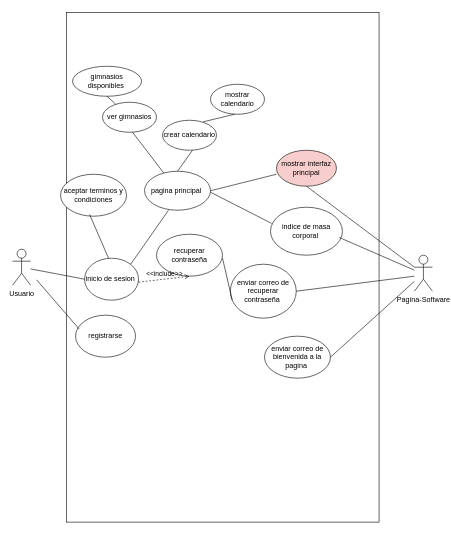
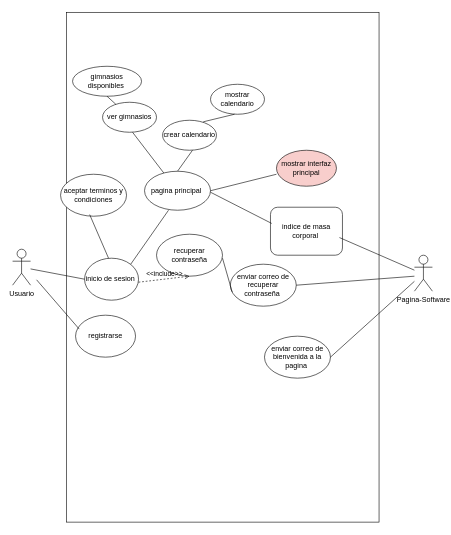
  <mxCell id="0" />
  <mxCell id="1" parent="0" />
  <mxCell id="2" value="" style="rounded=0;whiteSpace=wrap;html=1;" parent="1" vertex="1"><mxGeometry x="110" y="20" width="521" height="850" as="geometry" /></mxCell>
  <mxCell id="3" value="Usuario" style="shape=umlActor;verticalLabelPosition=bottom;verticalAlign=top;html=1;outlineConnect=0;" vertex="1" parent="1"><mxGeometry x="20" y="415" width="30" height="60" as="geometry" /></mxCell>
  <mxCell id="4" value="Pagina-Software" style="shape=umlActor;verticalLabelPosition=bottom;verticalAlign=top;html=1;outlineConnect=0;" vertex="1" parent="1"><mxGeometry x="690" y="425" width="30" height="60" as="geometry" /></mxCell>
  <mxCell id="5" value="inicio de sesion&amp;nbsp;" style="ellipse;whiteSpace=wrap;html=1;" vertex="1" parent="1"><mxGeometry x="140" y="430" width="90" height="70" as="geometry" /></mxCell>
  <mxCell id="6" value="registrarse" style="ellipse;whiteSpace=wrap;html=1;" vertex="1" parent="1"><mxGeometry x="125" y="525" width="100" height="70" as="geometry" /></mxCell>
  <mxCell id="7" value="recuperar contraseña" style="ellipse;whiteSpace=wrap;html=1;" vertex="1" parent="1"><mxGeometry x="260" y="390" width="110" height="70" as="geometry" /></mxCell>
  <mxCell id="8" value="aceptar terminos y condiciones" style="ellipse;whiteSpace=wrap;html=1;" vertex="1" parent="1"><mxGeometry x="100" y="290" width="110" height="70" as="geometry" /></mxCell>
- <mxCell id="9" value="enviar correo de recuperar contraseña&amp;nbsp;" style="ellipse;whiteSpace=wrap;html=1;" vertex="1" parent="1"><mxGeometry x="383" y="440" width="110" height="90" as="geometry" /></mxCell>
+ <mxCell id="9" value="enviar correo de recuperar contraseña&amp;nbsp;" style="ellipse;whiteSpace=wrap;html=1;" vertex="1" parent="1"><mxGeometry x="383" y="440" width="110" height="70" as="geometry" /></mxCell>
  <mxCell id="10" value="enviar correo de bienvenida a la pagina&amp;nbsp;" style="ellipse;whiteSpace=wrap;html=1;" vertex="1" parent="1"><mxGeometry x="440" y="560" width="110" height="70" as="geometry" /></mxCell>
  <mxCell id="11" value="" style="endArrow=none;html=1;rounded=0;entryX=0.441;entryY=0.961;entryDx=0;entryDy=0;entryPerimeter=0;" edge="1" parent="1" target="8"><mxGeometry width="50" height="50" relative="1" as="geometry"><mxPoint x="180" y="430" as="sourcePoint" /><mxPoint x="200" y="400" as="targetPoint" /></mxGeometry></mxCell>
  <mxCell id="12" value="" style="endArrow=none;html=1;rounded=0;entryX=0;entryY=0.5;entryDx=0;entryDy=0;" edge="1" parent="1" source="3" target="5"><mxGeometry width="50" height="50" relative="1" as="geometry"><mxPoint x="190" y="440" as="sourcePoint" /><mxPoint x="219" y="397" as="targetPoint" /></mxGeometry></mxCell>
  <mxCell id="13" value="" style="endArrow=none;html=1;rounded=0;entryX=0.061;entryY=0.331;entryDx=0;entryDy=0;entryPerimeter=0;" edge="1" parent="1" target="6"><mxGeometry width="50" height="50" relative="1" as="geometry"><mxPoint x="60" y="466" as="sourcePoint" /><mxPoint x="150" y="475" as="targetPoint" /></mxGeometry></mxCell>
  <mxCell id="14" value="&amp;lt;&amp;lt;include&amp;gt;&amp;gt;" style="html=1;verticalAlign=bottom;labelBackgroundColor=none;endArrow=open;endFill=0;dashed=1;rounded=0;entryX=0.5;entryY=1;entryDx=0;entryDy=0;" edge="1" parent="1" target="7"><mxGeometry width="160" relative="1" as="geometry"><mxPoint x="230" y="470" as="sourcePoint" /><mxPoint x="390" y="470" as="targetPoint" /></mxGeometry></mxCell>
  <mxCell id="15" value="" style="endArrow=none;html=1;rounded=0;exitX=1;exitY=0.5;exitDx=0;exitDy=0;" edge="1" parent="1" source="9"><mxGeometry width="50" height="50" relative="1" as="geometry"><mxPoint x="650" y="500" as="sourcePoint" /><mxPoint x="690" y="460" as="targetPoint" /></mxGeometry></mxCell>
  <mxCell id="16" value="" style="endArrow=none;html=1;rounded=0;exitX=1;exitY=0.5;exitDx=0;exitDy=0;" edge="1" parent="1" source="10" target="4"><mxGeometry width="50" height="50" relative="1" as="geometry"><mxPoint x="560" y="515" as="sourcePoint" /><mxPoint x="710" y="460" as="targetPoint" /></mxGeometry></mxCell>
  <mxCell id="17" value="pagina principal&amp;nbsp;" style="ellipse;whiteSpace=wrap;html=1;" vertex="1" parent="1"><mxGeometry x="240" y="285" width="110" height="65" as="geometry" /></mxCell>
  <mxCell id="18" value="" style="endArrow=none;html=1;rounded=0;exitX=1;exitY=0;exitDx=0;exitDy=0;" edge="1" parent="1" source="5"><mxGeometry width="50" height="50" relative="1" as="geometry"><mxPoint x="230" y="400" as="sourcePoint" /><mxPoint x="280" y="350" as="targetPoint" /></mxGeometry></mxCell>
- <mxCell id="19" value="indice de masa corporal&amp;nbsp;" style="ellipse;whiteSpace=wrap;html=1;" vertex="1" parent="1"><mxGeometry x="450" y="345" width="120" height="80" as="geometry" /></mxCell>
+ <mxCell id="19" value="indice de masa corporal&amp;nbsp;" style="whiteSpace=wrap;html=1;rounded=1;" vertex="1" parent="1"><mxGeometry x="450" y="345" width="120" height="80" as="geometry" /></mxCell>
  <mxCell id="20" value="" style="endArrow=none;html=1;rounded=0;exitX=0.958;exitY=0.632;exitDx=0;exitDy=0;exitPerimeter=0;" edge="1" parent="1" source="19"><mxGeometry width="50" height="50" relative="1" as="geometry"><mxPoint x="560" y="515" as="sourcePoint" /><mxPoint x="690" y="450" as="targetPoint" /></mxGeometry></mxCell>
  <mxCell id="21" value="" style="endArrow=none;html=1;rounded=0;entryX=0.017;entryY=0.338;entryDx=0;entryDy=0;entryPerimeter=0;" edge="1" parent="1" target="19"><mxGeometry width="50" height="50" relative="1" as="geometry"><mxPoint x="350" y="320" as="sourcePoint" /><mxPoint x="400" y="270" as="targetPoint" /></mxGeometry></mxCell>
  <mxCell id="22" value="ver gimnasios" style="ellipse;whiteSpace=wrap;html=1;" vertex="1" parent="1"><mxGeometry x="170" y="170" width="90" height="50" as="geometry" /></mxCell>
  <mxCell id="23" value="crear calendario" style="ellipse;whiteSpace=wrap;html=1;" vertex="1" parent="1"><mxGeometry x="270" y="200" width="90" height="50" as="geometry" /></mxCell>
  <mxCell id="24" value="" style="endArrow=none;html=1;rounded=0;exitX=0.5;exitY=0;exitDx=0;exitDy=0;" edge="1" parent="1" source="17"><mxGeometry width="50" height="50" relative="1" as="geometry"><mxPoint x="270" y="300" as="sourcePoint" /><mxPoint x="320" y="250" as="targetPoint" /></mxGeometry></mxCell>
  <mxCell id="25" value="" style="endArrow=none;html=1;rounded=0;" edge="1" parent="1" source="17"><mxGeometry width="50" height="50" relative="1" as="geometry"><mxPoint x="170" y="270" as="sourcePoint" /><mxPoint x="220" y="220" as="targetPoint" /></mxGeometry></mxCell>
  <mxCell id="26" value="gimnasios disponibles&amp;nbsp;" style="ellipse;whiteSpace=wrap;html=1;" vertex="1" parent="1"><mxGeometry x="120" y="110" width="115" height="50" as="geometry" /></mxCell>
  <mxCell id="27" value="" style="endArrow=none;html=1;rounded=0;entryX=0.5;entryY=1;entryDx=0;entryDy=0;" edge="1" parent="1" source="22" target="26"><mxGeometry width="50" height="50" relative="1" as="geometry"><mxPoint x="120" y="220" as="sourcePoint" /><mxPoint x="170" y="170" as="targetPoint" /></mxGeometry></mxCell>
  <mxCell id="28" value="mostrar calendario" style="ellipse;whiteSpace=wrap;html=1;" vertex="1" parent="1"><mxGeometry x="350" y="140" width="90" height="50" as="geometry" /></mxCell>
  <mxCell id="29" value="" style="endArrow=none;html=1;rounded=0;exitX=0.754;exitY=0.052;exitDx=0;exitDy=0;exitPerimeter=0;" edge="1" parent="1" source="23"><mxGeometry width="50" height="50" relative="1" as="geometry"><mxPoint x="340" y="240" as="sourcePoint" /><mxPoint x="390" y="190" as="targetPoint" /></mxGeometry></mxCell>
  <mxCell id="30" value="" style="endArrow=none;html=1;rounded=0;exitX=0.028;exitY=0.659;exitDx=0;exitDy=0;exitPerimeter=0;" edge="1" parent="1" source="9"><mxGeometry width="50" height="50" relative="1" as="geometry"><mxPoint x="320" y="490" as="sourcePoint" /><mxPoint x="370" y="430" as="targetPoint" /></mxGeometry></mxCell>
  <mxCell id="31" value="mostrar interfaz principal" style="ellipse;whiteSpace=wrap;html=1;fillColor=#f8cecc;" vertex="1" parent="1"><mxGeometry x="460" y="250" width="100" height="60" as="geometry" /></mxCell>
- <mxCell id="32" value="" style="endArrow=none;html=1;rounded=0;exitX=0;exitY=0.333;exitDx=0;exitDy=0;exitPerimeter=0;entryX=0.5;entryY=1;entryDx=0;entryDy=0;" edge="1" parent="1" source="4" target="31"><mxGeometry width="50" height="50" relative="1" as="geometry"><mxPoint x="460" y="350" as="sourcePoint" /><mxPoint x="510" y="300" as="targetPoint" /></mxGeometry></mxCell>
  <mxCell id="33" value="" style="endArrow=none;html=1;rounded=0;exitX=1;exitY=0.5;exitDx=0;exitDy=0;" edge="1" parent="1" source="17"><mxGeometry width="50" height="50" relative="1" as="geometry"><mxPoint x="410" y="340" as="sourcePoint" /><mxPoint x="460" y="290" as="targetPoint" /></mxGeometry></mxCell>
